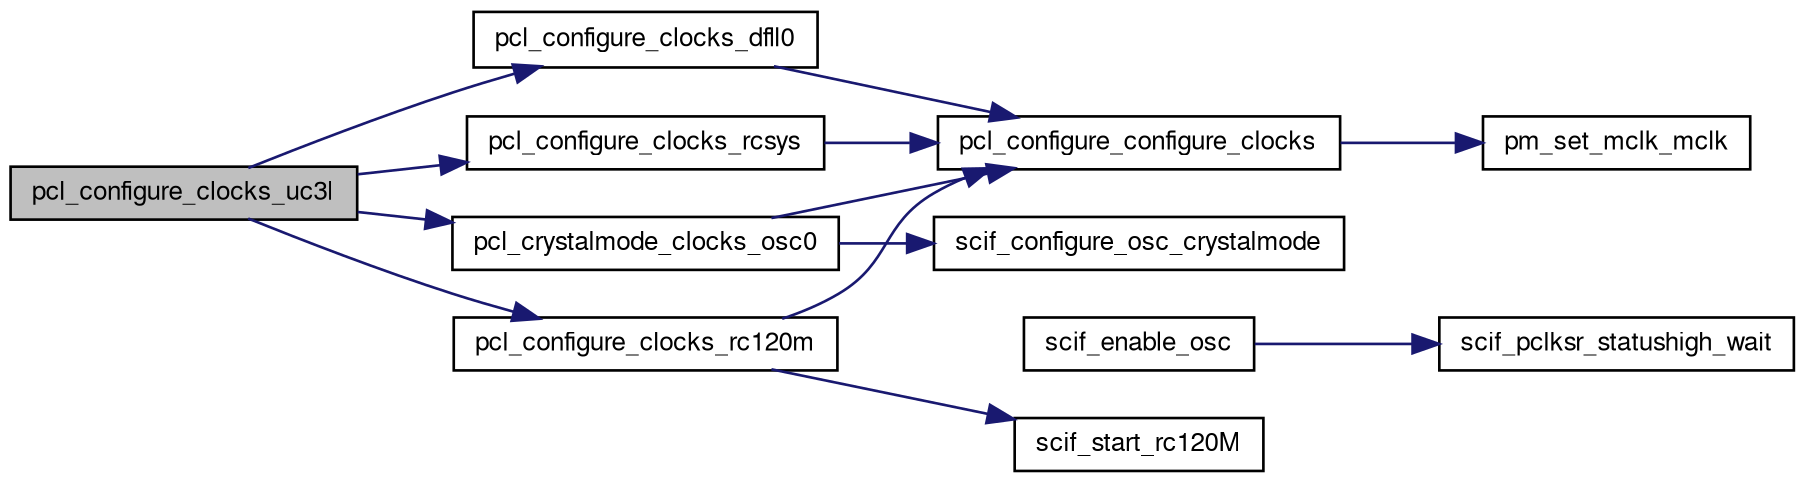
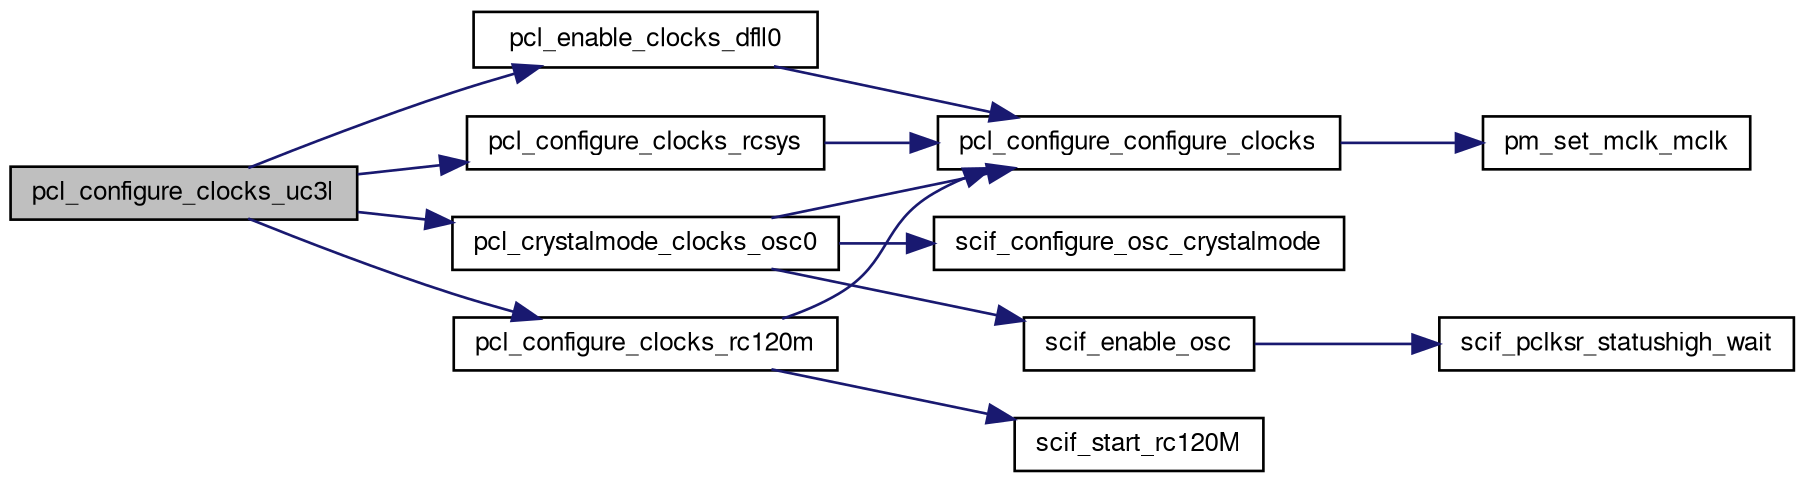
  digraph {
    rankdir=LR
    node [color=black fillcolor=white fontname=FreeSans fontsize=10 shape=record style=filled]
    edge [color=midnightblue fontname=FreeSans fontsize=10 labelfontname=FreeSans labelfontsize=10 style=solid]
    n1 [fillcolor=grey75 fontcolor=black height=0.2 label=pcl_configure_clocks_uc3l width=0.4]
-   n2 [height=0.2 label=pcl_configure_clocks_dfll0 width=0.4]
+   n2 [height=0.2 label=pcl_enable_clocks_dfll0 width=0.4]
    n3 [height=0.2 label=pcl_crystalmode_clocks_osc0 width=0.4]
    n4 [height=0.2 label=pcl_configure_clocks_rc120m width=0.4]
    n5 [height=0.2 label=pcl_configure_clocks_rcsys width=0.4]
    n6 [height=0.2 label=pcl_configure_configure_clocks width=0.4]
    n7 [height=0.2 label=scif_configure_osc_crystalmode width=0.4]
    n8 [height=0.2 label=scif_enable_osc width=0.4]
    n9 [height=0.2 label=scif_start_rc120M width=0.4]
    n10 [height=0.2 label=pm_set_mclk_mclk width=0.4]
    n11 [height=0.2 label=scif_pclksr_statushigh_wait width=0.4]
    n1 -> n2
    n1 -> n3
    n1 -> n4
    n1 -> n5
    n2 -> n6
    n3 -> n6
    n3 -> n7
+   n3 -> n8
    n4 -> n6
    n4 -> n9
    n5 -> n6
    n6 -> n10
    n8 -> n11
  }
